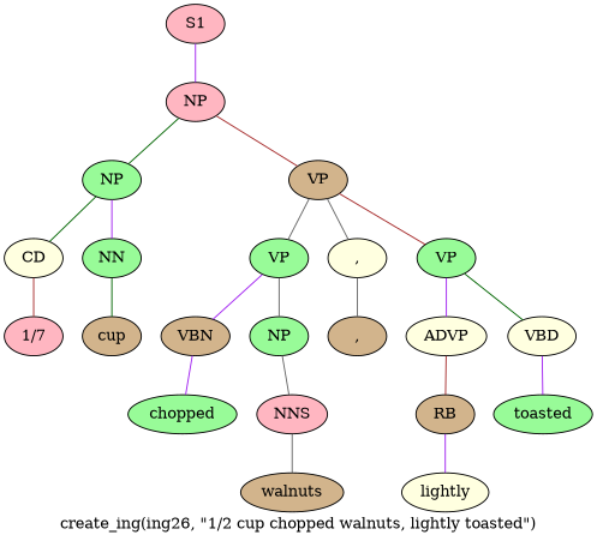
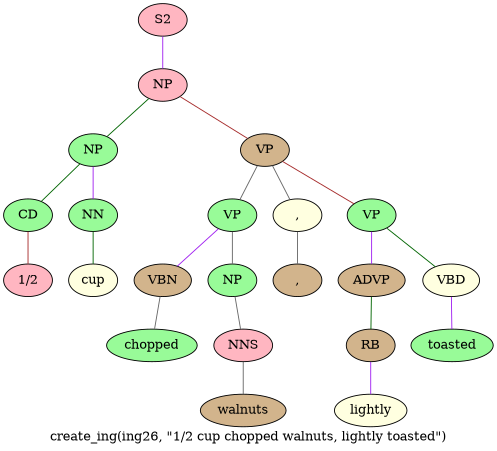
  graph {
    label="create_ing(ing26, \"1/2 cup chopped walnuts, lightly toasted\")"
    node [fillcolor=palegreen style=filled]
    edge [color=gray40]
-   n1 [fillcolor=lightpink label=S1]
+   n1 [fillcolor=lightpink label=S2]
    n2 [fillcolor=lightpink label=NP]
    n3 [label=NP]
    n4 [fillcolor=tan label=VP]
-   n5 [fillcolor=lightyellow label=CD]
+   n5 [label=CD]
    n6 [label=NN]
    n7 [label=VP]
    n8 [fillcolor=lightyellow label=","]
    n9 [label=VP]
-   n10 [fillcolor=lightpink label="1/7"]
-   n11 [fillcolor=tan label=cup]
+   n10 [fillcolor=lightpink label="1/2"]
+   n11 [fillcolor=lightyellow label=cup]
    n12 [fillcolor=tan label=VBN]
    n13 [label=NP]
    n14 [fillcolor=tan label=","]
-   n15 [fillcolor=lightyellow label=ADVP]
+   n15 [fillcolor=tan label=ADVP]
    n16 [fillcolor=lightyellow label=VBD]
    n17 [label=chopped]
    n18 [fillcolor=lightpink label=NNS]
    n19 [fillcolor=tan label=walnuts]
    n20 [fillcolor=tan label=RB]
    n21 [label=toasted]
    n22 [fillcolor=lightyellow label=lightly]
    n1 -- n2 [color=purple]
    n2 -- n3 [color=darkgreen]
    n2 -- n4 [color=brown]
    n3 -- n5 [color=darkgreen]
    n3 -- n6 [color=purple]
    n4 -- n7
    n4 -- n8
    n4 -- n9 [color=brown]
    n5 -- n10 [color=brown]
    n6 -- n11 [color=darkgreen]
    n7 -- n12 [color=purple]
    n7 -- n13
    n8 -- n14
    n9 -- n15 [color=purple]
    n9 -- n16 [color=darkgreen]
-   n12 -- n17 [color=purple]
+   n12 -- n17
    n13 -- n18
-   n15 -- n20 [color=brown]
+   n15 -- n20 [color=darkgreen]
    n16 -- n21 [color=purple]
    n18 -- n19
    n20 -- n22 [color=purple]
  }
